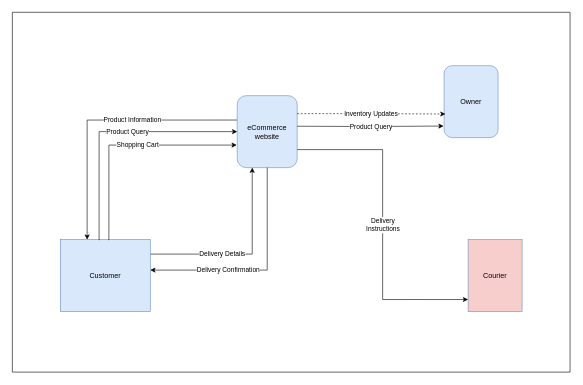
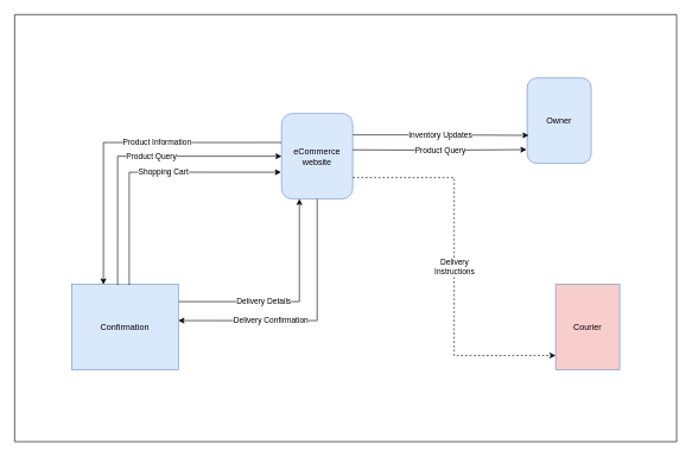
  <mxCell id="0" />
  <mxCell id="1" parent="0" />
  <mxCell id="2" value="" style="swimlane;startSize=0;" vertex="1" parent="1"><mxGeometry x="20" y="20" width="930" height="600" as="geometry"><mxRectangle x="120" y="120" width="50" height="40" as="alternateBounds" /></mxGeometry></mxCell>
  <mxCell id="3" value="eCommerce&lt;div&gt;website&lt;/div&gt;" style="rounded=1;whiteSpace=wrap;html=1;fillColor=#dae8fc;strokeColor=#6c8ebf;" vertex="1" parent="2"><mxGeometry x="375" y="139" width="100" height="120" as="geometry" /></mxCell>
- <mxCell id="4" value="Customer" style="rounded=0;whiteSpace=wrap;html=1;fillColor=#dae8fc;strokeColor=#6c8ebf;" vertex="1" parent="2"><mxGeometry x="80" y="379" width="150" height="120" as="geometry" /></mxCell>
+ <mxCell id="4" value="Confirmation" style="rounded=0;whiteSpace=wrap;html=1;fillColor=#dae8fc;strokeColor=#6c8ebf;" vertex="1" parent="2"><mxGeometry x="80" y="379" width="150" height="120" as="geometry" /></mxCell>
  <mxCell id="5" value="Courier" style="rounded=0;whiteSpace=wrap;html=1;fillColor=#f8cecc;strokeColor=#6c8ebf;" vertex="1" parent="2"><mxGeometry x="760" y="379" width="90" height="120" as="geometry" /></mxCell>
  <mxCell id="6" value="Owner" style="whiteSpace=wrap;html=1;fillColor=#dae8fc;strokeColor=#6c8ebf;rounded=1;" vertex="1" parent="2"><mxGeometry x="720" y="89" width="90" height="120" as="geometry" /></mxCell>
  <mxCell id="7" value="Product Information" style="edgeStyle=orthogonalEdgeStyle;rounded=0;orthogonalLoop=1;jettySize=auto;html=1;entryX=0.298;entryY=0.001;entryDx=0;entryDy=0;exitX=-0.004;exitY=0.339;exitDx=0;exitDy=0;exitPerimeter=0;entryPerimeter=0;" edge="1" parent="2" source="3" target="4"><mxGeometry x="-0.222" y="-1" relative="1" as="geometry"><mxPoint x="370" y="179" as="sourcePoint" /><mxPoint x="145" y="369" as="targetPoint" /><mxPoint as="offset" /></mxGeometry></mxCell>
  <mxCell id="8" value="Product Query" style="edgeStyle=orthogonalEdgeStyle;rounded=0;orthogonalLoop=1;jettySize=auto;html=1;entryX=0.431;entryY=0.008;entryDx=0;entryDy=0;entryPerimeter=0;startArrow=classic;startFill=1;endArrow=none;endFill=0;exitX=0;exitY=0.5;exitDx=0;exitDy=0;" edge="1" parent="2" source="3" target="4"><mxGeometry x="-0.112" relative="1" as="geometry"><mxPoint x="370" y="200" as="sourcePoint" /><mxPoint x="155" y="379" as="targetPoint" /><Array as="points"><mxPoint x="145" y="199" /><mxPoint x="145" y="379" /></Array><mxPoint as="offset" /></mxGeometry></mxCell>
  <mxCell id="9" value="Shopping Cart" style="edgeStyle=orthogonalEdgeStyle;rounded=0;orthogonalLoop=1;jettySize=auto;html=1;exitX=-0.008;exitY=0.687;exitDx=0;exitDy=0;exitPerimeter=0;startArrow=classic;startFill=1;endArrow=none;endFill=0;entryX=0.54;entryY=0.008;entryDx=0;entryDy=0;entryPerimeter=0;" edge="1" parent="2" source="3" target="4"><mxGeometry x="-0.112" relative="1" as="geometry"><mxPoint x="380" y="210" as="sourcePoint" /><mxPoint x="180" y="379" as="targetPoint" /><mxPoint as="offset" /><Array as="points"><mxPoint x="161" y="221" /></Array></mxGeometry></mxCell>
  <mxCell id="10" value="Delivery Details" style="edgeStyle=orthogonalEdgeStyle;rounded=0;orthogonalLoop=1;jettySize=auto;html=1;exitX=0.25;exitY=1;exitDx=0;exitDy=0;entryX=1.005;entryY=0.202;entryDx=0;entryDy=0;entryPerimeter=0;startArrow=classic;startFill=1;endArrow=none;endFill=0;" edge="1" parent="2" source="3" target="4"><mxGeometry x="0.239" relative="1" as="geometry"><mxPoint as="offset" /></mxGeometry></mxCell>
- <mxCell id="11" value="Delivery&lt;div&gt;Instructions&lt;/div&gt;" style="edgeStyle=orthogonalEdgeStyle;rounded=0;orthogonalLoop=1;jettySize=auto;html=1;exitX=1;exitY=0.75;exitDx=0;exitDy=0;entryX=0;entryY=0.833;entryDx=0;entryDy=0;entryPerimeter=0;" edge="1" parent="2" source="3" target="5"><mxGeometry relative="1" as="geometry" /></mxCell>
+ <mxCell id="11" value="Delivery&lt;div&gt;Instructions&lt;/div&gt;" style="edgeStyle=orthogonalEdgeStyle;rounded=0;orthogonalLoop=1;jettySize=auto;html=1;exitX=1;exitY=0.75;exitDx=0;exitDy=0;entryX=0;entryY=0.833;entryDx=0;entryDy=0;entryPerimeter=0;dashed=1;" edge="1" parent="2" source="3" target="5"><mxGeometry relative="1" as="geometry" /></mxCell>
  <mxCell id="12" value="Delivery Confirmation" style="edgeStyle=orthogonalEdgeStyle;rounded=0;orthogonalLoop=1;jettySize=auto;html=1;exitX=0.5;exitY=1;exitDx=0;exitDy=0;entryX=1;entryY=0.424;entryDx=0;entryDy=0;entryPerimeter=0;" edge="1" parent="2" source="3" target="4"><mxGeometry x="0.289" relative="1" as="geometry"><mxPoint as="offset" /></mxGeometry></mxCell>
- <mxCell id="13" value="Inventory Updates" style="edgeStyle=orthogonalEdgeStyle;rounded=0;orthogonalLoop=1;jettySize=auto;html=1;exitX=1;exitY=0.25;exitDx=0;exitDy=0;entryX=0.024;entryY=0.672;entryDx=0;entryDy=0;entryPerimeter=0;dashed=1;" edge="1" parent="2" source="3" target="6"><mxGeometry x="0.002" relative="1" as="geometry"><mxPoint as="offset" /></mxGeometry></mxCell>
+ <mxCell id="13" value="Inventory Updates" style="edgeStyle=orthogonalEdgeStyle;rounded=0;orthogonalLoop=1;jettySize=auto;html=1;exitX=1;exitY=0.25;exitDx=0;exitDy=0;entryX=0.024;entryY=0.672;entryDx=0;entryDy=0;entryPerimeter=0;" edge="1" parent="2" source="3" target="6"><mxGeometry x="0.002" relative="1" as="geometry"><mxPoint as="offset" /></mxGeometry></mxCell>
  <mxCell id="14" value="Product Query" style="edgeStyle=orthogonalEdgeStyle;rounded=0;orthogonalLoop=1;jettySize=auto;html=1;exitX=1;exitY=0.25;exitDx=0;exitDy=0;entryX=-0.01;entryY=0.839;entryDx=0;entryDy=0;entryPerimeter=0;" edge="1" parent="2" target="6"><mxGeometry x="0.002" relative="1" as="geometry"><mxPoint x="475" y="190" as="sourcePoint" /><mxPoint x="722" y="191" as="targetPoint" /><mxPoint as="offset" /></mxGeometry></mxCell>
